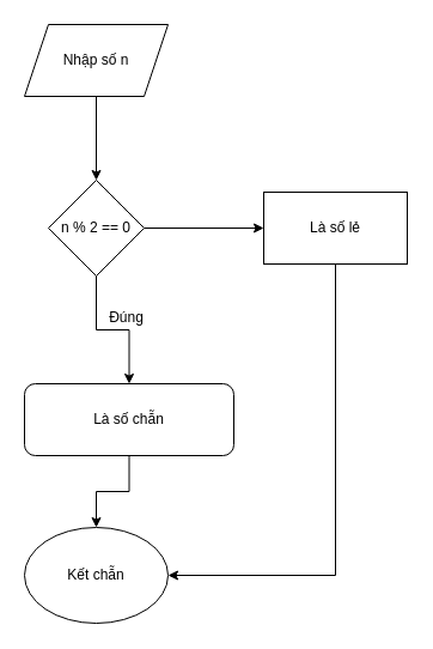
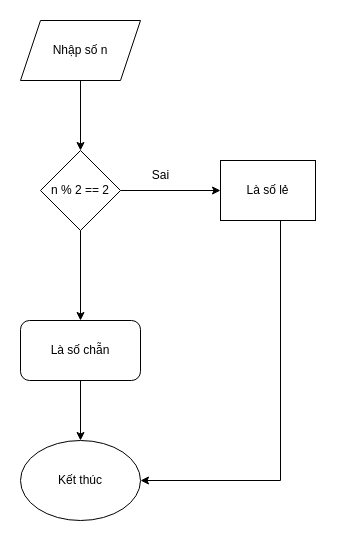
  <mxCell id="0" />
  <mxCell id="1" parent="0" />
- <mxCell id="2" value="Kết chẵn" style="ellipse;whiteSpace=wrap;html=1;" vertex="1" parent="1"><mxGeometry x="20" y="440" width="120" height="80" as="geometry" /></mxCell>
+ <mxCell id="2" value="Kết thúc" style="ellipse;whiteSpace=wrap;html=1;" vertex="1" parent="1"><mxGeometry x="20" y="440" width="120" height="80" as="geometry" /></mxCell>
  <mxCell id="3" value="" style="edgeStyle=orthogonalEdgeStyle;rounded=0;orthogonalLoop=1;jettySize=auto;html=1;" edge="1" parent="1" source="4" target="7"><mxGeometry relative="1" as="geometry" /></mxCell>
  <mxCell id="4" value="Nhập số n" style="shape=parallelogram;perimeter=parallelogramPerimeter;whiteSpace=wrap;html=1;fixedSize=1;" vertex="1" parent="1"><mxGeometry x="20" y="20" width="120" height="60" as="geometry" /></mxCell>
  <mxCell id="5" value="" style="edgeStyle=orthogonalEdgeStyle;rounded=0;orthogonalLoop=1;jettySize=auto;html=1;" edge="1" parent="1" source="7" target="9"><mxGeometry relative="1" as="geometry" /></mxCell>
  <mxCell id="6" value="" style="edgeStyle=orthogonalEdgeStyle;rounded=0;orthogonalLoop=1;jettySize=auto;html=1;" edge="1" parent="1" source="7" target="12"><mxGeometry relative="1" as="geometry" /></mxCell>
- <mxCell id="7" value="n % 2 == 0" style="rhombus;whiteSpace=wrap;html=1;" vertex="1" parent="1"><mxGeometry x="40" y="150" width="80" height="80" as="geometry" /></mxCell>
+ <mxCell id="7" value="n % 2 == 2" style="rhombus;whiteSpace=wrap;html=1;" vertex="1" parent="1"><mxGeometry x="40" y="150" width="80" height="80" as="geometry" /></mxCell>
  <mxCell id="8" value="" style="edgeStyle=orthogonalEdgeStyle;rounded=0;orthogonalLoop=1;jettySize=auto;html=1;" edge="1" parent="1" source="9" target="2"><mxGeometry relative="1" as="geometry" /></mxCell>
- <mxCell id="9" value="Là số chẵn" style="rounded=1;whiteSpace=wrap;html=1;" vertex="1" parent="1"><mxGeometry x="20" y="320" width="175" height="60" as="geometry" /></mxCell>
- <mxCell id="10" value="Đúng" style="text;html=1;align=center;verticalAlign=middle;resizable=0;points=[];autosize=1;strokeColor=none;fillColor=none;" vertex="1" parent="1"><mxGeometry x="80" y="250" width="50" height="30" as="geometry" /></mxCell>
+ <mxCell id="9" value="Là số chẵn" style="rounded=1;whiteSpace=wrap;html=1;" vertex="1" parent="1"><mxGeometry x="20" y="320" width="120" height="60" as="geometry" /></mxCell>
  <mxCell id="11" value="" style="edgeStyle=orthogonalEdgeStyle;rounded=0;orthogonalLoop=1;jettySize=auto;html=1;" edge="1" parent="1" source="12"><mxGeometry relative="1" as="geometry"><mxPoint x="140" y="480" as="targetPoint" /><Array as="points"><mxPoint x="280" y="480" /></Array></mxGeometry></mxCell>
- <mxCell id="12" value="Là số lẻ" style="whiteSpace=wrap;html=1;" vertex="1" parent="1"><mxGeometry x="220" y="160" width="120" height="60" as="geometry" /></mxCell>
+ <mxCell id="12" value="Là số lẻ" style="whiteSpace=wrap;html=1;" vertex="1" parent="1"><mxGeometry x="220" y="160" width="95" height="60" as="geometry" /></mxCell>
+ <mxCell id="13" value="Sai" style="text;html=1;align=center;verticalAlign=middle;resizable=0;points=[];autosize=1;strokeColor=none;fillColor=none;" vertex="1" parent="1"><mxGeometry x="140" y="160" width="40" height="30" as="geometry" /></mxCell>
